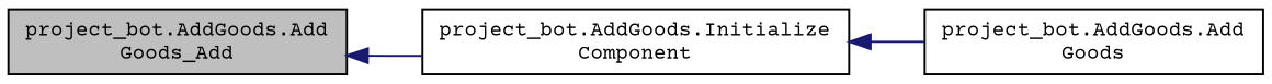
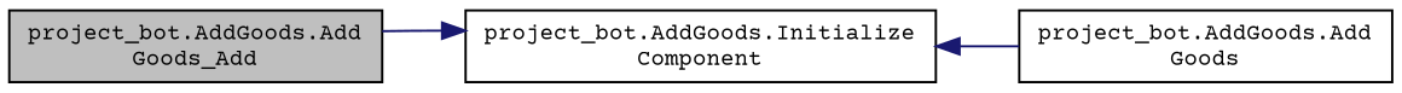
  digraph {
    fontname="Courier Prime"
    rankdir=LR
    node [color=black fillcolor=white fontname="Courier Prime" fontsize=10 shape=record style=filled]
    edge [color=midnightblue dir=back fontname="Courier Prime" fontsize=10 labelfontname=Helvetica labelfontsize=10 style=solid]
    n1 [fillcolor=grey75 fontcolor=black height=0.2 label="project_bot.AddGoods.Add\lGoods_Add" width=0.4]
    n2 [height=0.2 label="project_bot.AddGoods.Initialize\lComponent" width=0.4]
    n3 [height=0.2 label="project_bot.AddGoods.Add\lGoods" width=0.4]
-   n1 -> n2
+   n2 -> n1
    n2 -> n3
  }
